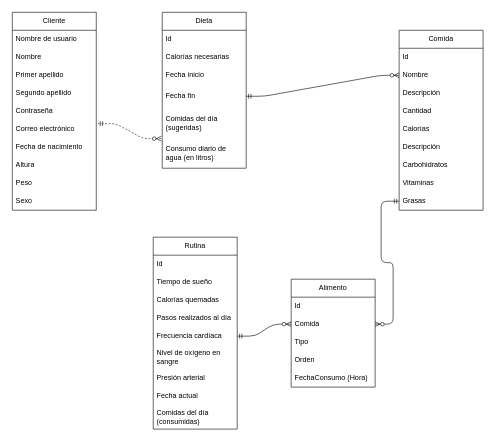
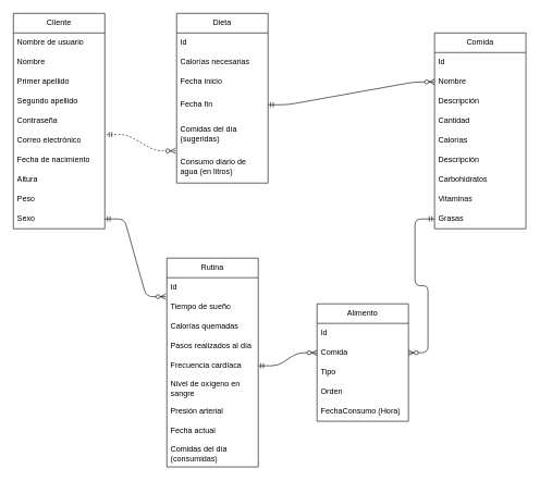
  <mxCell id="0" />
  <mxCell id="1" parent="0" />
  <mxCell id="2" value="Cliente" style="swimlane;fontStyle=0;childLayout=stackLayout;horizontal=1;startSize=30;horizontalStack=0;resizeParent=1;resizeParentMax=0;resizeLast=0;collapsible=1;marginBottom=0;whiteSpace=wrap;html=1;" parent="1" vertex="1"><mxGeometry x="20" y="20" width="140" height="330" as="geometry" /></mxCell>
  <mxCell id="3" value="Nombre de usuario" style="text;strokeColor=none;fillColor=none;align=left;verticalAlign=middle;spacingLeft=4;spacingRight=4;overflow=hidden;points=[[0,0.5],[1,0.5]];portConstraint=eastwest;rotatable=0;whiteSpace=wrap;html=1;" parent="2" vertex="1"><mxGeometry y="30" width="140" height="30" as="geometry" /></mxCell>
  <mxCell id="4" value="Nombre" style="text;strokeColor=none;fillColor=none;align=left;verticalAlign=middle;spacingLeft=4;spacingRight=4;overflow=hidden;points=[[0,0.5],[1,0.5]];portConstraint=eastwest;rotatable=0;whiteSpace=wrap;html=1;" parent="2" vertex="1"><mxGeometry y="60" width="140" height="30" as="geometry" /></mxCell>
  <mxCell id="5" value="Primer apellido" style="text;strokeColor=none;fillColor=none;align=left;verticalAlign=middle;spacingLeft=4;spacingRight=4;overflow=hidden;points=[[0,0.5],[1,0.5]];portConstraint=eastwest;rotatable=0;whiteSpace=wrap;html=1;" parent="2" vertex="1"><mxGeometry y="90" width="140" height="30" as="geometry" /></mxCell>
  <mxCell id="6" value="Segundo apellido" style="text;strokeColor=none;fillColor=none;align=left;verticalAlign=middle;spacingLeft=4;spacingRight=4;overflow=hidden;points=[[0,0.5],[1,0.5]];portConstraint=eastwest;rotatable=0;whiteSpace=wrap;html=1;" parent="2" vertex="1"><mxGeometry y="120" width="140" height="30" as="geometry" /></mxCell>
  <mxCell id="7" value="Contraseña" style="text;strokeColor=none;fillColor=none;align=left;verticalAlign=middle;spacingLeft=4;spacingRight=4;overflow=hidden;points=[[0,0.5],[1,0.5]];portConstraint=eastwest;rotatable=0;whiteSpace=wrap;html=1;" parent="2" vertex="1"><mxGeometry y="150" width="140" height="30" as="geometry" /></mxCell>
  <mxCell id="8" value="Correo electrónico" style="text;strokeColor=none;fillColor=none;align=left;verticalAlign=middle;spacingLeft=4;spacingRight=4;overflow=hidden;points=[[0,0.5],[1,0.5]];portConstraint=eastwest;rotatable=0;whiteSpace=wrap;html=1;" parent="2" vertex="1"><mxGeometry y="180" width="140" height="30" as="geometry" /></mxCell>
  <mxCell id="9" value="Fecha de nacimiento" style="text;strokeColor=none;fillColor=none;align=left;verticalAlign=middle;spacingLeft=4;spacingRight=4;overflow=hidden;points=[[0,0.5],[1,0.5]];portConstraint=eastwest;rotatable=0;whiteSpace=wrap;html=1;" parent="2" vertex="1"><mxGeometry y="210" width="140" height="30" as="geometry" /></mxCell>
  <mxCell id="10" value="Altura" style="text;strokeColor=none;fillColor=none;align=left;verticalAlign=middle;spacingLeft=4;spacingRight=4;overflow=hidden;points=[[0,0.5],[1,0.5]];portConstraint=eastwest;rotatable=0;whiteSpace=wrap;html=1;" parent="2" vertex="1"><mxGeometry y="240" width="140" height="30" as="geometry" /></mxCell>
  <mxCell id="11" value="Peso" style="text;strokeColor=none;fillColor=none;align=left;verticalAlign=middle;spacingLeft=4;spacingRight=4;overflow=hidden;points=[[0,0.5],[1,0.5]];portConstraint=eastwest;rotatable=0;whiteSpace=wrap;html=1;" parent="2" vertex="1"><mxGeometry y="270" width="140" height="30" as="geometry" /></mxCell>
  <mxCell id="12" value="Sexo" style="text;strokeColor=none;fillColor=none;align=left;verticalAlign=middle;spacingLeft=4;spacingRight=4;overflow=hidden;points=[[0,0.5],[1,0.5]];portConstraint=eastwest;rotatable=0;whiteSpace=wrap;html=1;" parent="2" vertex="1"><mxGeometry y="300" width="140" height="30" as="geometry" /></mxCell>
  <mxCell id="13" value="Dieta" style="swimlane;fontStyle=0;childLayout=stackLayout;horizontal=1;startSize=30;horizontalStack=0;resizeParent=1;resizeParentMax=0;resizeLast=0;collapsible=1;marginBottom=0;whiteSpace=wrap;html=1;" parent="1" vertex="1"><mxGeometry x="270" y="20" width="140" height="260" as="geometry" /></mxCell>
  <mxCell id="14" value="Id" style="text;strokeColor=none;fillColor=none;align=left;verticalAlign=middle;spacingLeft=4;spacingRight=4;overflow=hidden;points=[[0,0.5],[1,0.5]];portConstraint=eastwest;rotatable=0;whiteSpace=wrap;html=1;" parent="13" vertex="1"><mxGeometry y="30" width="140" height="30" as="geometry" /></mxCell>
  <mxCell id="15" value="Calorías necesarias" style="text;strokeColor=none;fillColor=none;align=left;verticalAlign=middle;spacingLeft=4;spacingRight=4;overflow=hidden;points=[[0,0.5],[1,0.5]];portConstraint=eastwest;rotatable=0;whiteSpace=wrap;html=1;" parent="13" vertex="1"><mxGeometry y="60" width="140" height="30" as="geometry" /></mxCell>
  <mxCell id="16" value="Fecha inicio" style="text;strokeColor=none;fillColor=none;align=left;verticalAlign=middle;spacingLeft=4;spacingRight=4;overflow=hidden;points=[[0,0.5],[1,0.5]];portConstraint=eastwest;rotatable=0;whiteSpace=wrap;html=1;" parent="13" vertex="1"><mxGeometry y="90" width="140" height="30" as="geometry" /></mxCell>
  <mxCell id="17" value="Fecha fin" style="text;strokeColor=none;fillColor=none;align=left;verticalAlign=middle;spacingLeft=4;spacingRight=4;overflow=hidden;points=[[0,0.5],[1,0.5]];portConstraint=eastwest;rotatable=0;whiteSpace=wrap;html=1;" parent="13" vertex="1"><mxGeometry y="120" width="140" height="40" as="geometry" /></mxCell>
  <mxCell id="18" value="Comidas del día (sugeridas)" style="text;strokeColor=none;fillColor=none;align=left;verticalAlign=middle;spacingLeft=4;spacingRight=4;overflow=hidden;points=[[0,0.5],[1,0.5]];portConstraint=eastwest;rotatable=0;whiteSpace=wrap;html=1;" parent="13" vertex="1"><mxGeometry y="160" width="140" height="50" as="geometry" /></mxCell>
  <mxCell id="19" value="Consumo diario de agua (en litros)" style="text;strokeColor=none;fillColor=none;align=left;verticalAlign=middle;spacingLeft=4;spacingRight=4;overflow=hidden;points=[[0,0.5],[1,0.5]];portConstraint=eastwest;rotatable=0;whiteSpace=wrap;html=1;" parent="13" vertex="1"><mxGeometry y="210" width="140" height="50" as="geometry" /></mxCell>
  <mxCell id="20" value="Rutina" style="swimlane;fontStyle=0;childLayout=stackLayout;horizontal=1;startSize=30;horizontalStack=0;resizeParent=1;resizeParentMax=0;resizeLast=0;collapsible=1;marginBottom=0;whiteSpace=wrap;html=1;" parent="1" vertex="1"><mxGeometry x="255" y="395" width="140" height="320" as="geometry" /></mxCell>
  <mxCell id="21" value="Id" style="text;strokeColor=none;fillColor=none;align=left;verticalAlign=middle;spacingLeft=4;spacingRight=4;overflow=hidden;points=[[0,0.5],[1,0.5]];portConstraint=eastwest;rotatable=0;whiteSpace=wrap;html=1;" parent="20" vertex="1"><mxGeometry y="30" width="140" height="30" as="geometry" /></mxCell>
  <mxCell id="22" value="Tiempo de sueño" style="text;strokeColor=none;fillColor=none;align=left;verticalAlign=middle;spacingLeft=4;spacingRight=4;overflow=hidden;points=[[0,0.5],[1,0.5]];portConstraint=eastwest;rotatable=0;whiteSpace=wrap;html=1;" parent="20" vertex="1"><mxGeometry y="60" width="140" height="30" as="geometry" /></mxCell>
  <mxCell id="23" value="Calorías quemadas" style="text;strokeColor=none;fillColor=none;align=left;verticalAlign=middle;spacingLeft=4;spacingRight=4;overflow=hidden;points=[[0,0.5],[1,0.5]];portConstraint=eastwest;rotatable=0;whiteSpace=wrap;html=1;" parent="20" vertex="1"><mxGeometry y="90" width="140" height="30" as="geometry" /></mxCell>
  <mxCell id="24" value="Pasos realizados al día" style="text;strokeColor=none;fillColor=none;align=left;verticalAlign=middle;spacingLeft=4;spacingRight=4;overflow=hidden;points=[[0,0.5],[1,0.5]];portConstraint=eastwest;rotatable=0;whiteSpace=wrap;html=1;" parent="20" vertex="1"><mxGeometry y="120" width="140" height="30" as="geometry" /></mxCell>
  <mxCell id="25" value="Frecuencia cardíaca" style="text;strokeColor=none;fillColor=none;align=left;verticalAlign=middle;spacingLeft=4;spacingRight=4;overflow=hidden;points=[[0,0.5],[1,0.5]];portConstraint=eastwest;rotatable=0;whiteSpace=wrap;html=1;" parent="20" vertex="1"><mxGeometry y="150" width="140" height="30" as="geometry" /></mxCell>
  <mxCell id="26" value="Nivel de oxígeno en sangre" style="text;strokeColor=none;fillColor=none;align=left;verticalAlign=middle;spacingLeft=4;spacingRight=4;overflow=hidden;points=[[0,0.5],[1,0.5]];portConstraint=eastwest;rotatable=0;whiteSpace=wrap;html=1;" parent="20" vertex="1"><mxGeometry y="180" width="140" height="40" as="geometry" /></mxCell>
  <mxCell id="27" value="Presión arterial" style="text;strokeColor=none;fillColor=none;align=left;verticalAlign=middle;spacingLeft=4;spacingRight=4;overflow=hidden;points=[[0,0.5],[1,0.5]];portConstraint=eastwest;rotatable=0;whiteSpace=wrap;html=1;" parent="20" vertex="1"><mxGeometry y="220" width="140" height="30" as="geometry" /></mxCell>
  <mxCell id="28" value="Fecha actual" style="text;strokeColor=none;fillColor=none;align=left;verticalAlign=middle;spacingLeft=4;spacingRight=4;overflow=hidden;points=[[0,0.5],[1,0.5]];portConstraint=eastwest;rotatable=0;whiteSpace=wrap;html=1;" parent="20" vertex="1"><mxGeometry y="250" width="140" height="30" as="geometry" /></mxCell>
  <mxCell id="29" value="Comidas del día&lt;br&gt;(consumidas)" style="text;strokeColor=none;fillColor=none;align=left;verticalAlign=middle;spacingLeft=4;spacingRight=4;overflow=hidden;points=[[0,0.5],[1,0.5]];portConstraint=eastwest;rotatable=0;whiteSpace=wrap;html=1;" parent="20" vertex="1"><mxGeometry y="280" width="140" height="40" as="geometry" /></mxCell>
+ <mxCell id="30" value="" style="edgeStyle=entityRelationEdgeStyle;fontSize=12;html=1;endArrow=ERzeroToMany;startArrow=ERmandOne;exitX=1;exitY=0.5;exitDx=0;exitDy=0;entryX=-0.011;entryY=-0.033;entryDx=0;entryDy=0;entryPerimeter=0;" parent="1" source="12" target="22" edge="1"><mxGeometry width="100" height="100" relative="1" as="geometry"><mxPoint x="240" y="500" as="sourcePoint" /><mxPoint x="340" y="400" as="targetPoint" /></mxGeometry></mxCell>
  <mxCell id="31" value="" style="edgeStyle=entityRelationEdgeStyle;fontSize=12;html=1;endArrow=ERzeroToMany;startArrow=ERmandOne;exitX=1.019;exitY=0.189;exitDx=0;exitDy=0;entryX=-0.011;entryY=0.014;entryDx=0;entryDy=0;entryPerimeter=0;exitPerimeter=0;dashed=1;" parent="1" source="8" target="19" edge="1"><mxGeometry width="100" height="100" relative="1" as="geometry"><mxPoint x="170" y="345" as="sourcePoint" /><mxPoint x="338.46" y="489.01" as="targetPoint" /></mxGeometry></mxCell>
  <mxCell id="32" value="Comida" style="swimlane;fontStyle=0;childLayout=stackLayout;horizontal=1;startSize=30;horizontalStack=0;resizeParent=1;resizeParentMax=0;resizeLast=0;collapsible=1;marginBottom=0;whiteSpace=wrap;html=1;" parent="1" vertex="1"><mxGeometry x="665" y="50" width="140" height="300" as="geometry" /></mxCell>
  <mxCell id="33" value="Id" style="text;strokeColor=none;fillColor=none;align=left;verticalAlign=middle;spacingLeft=4;spacingRight=4;overflow=hidden;points=[[0,0.5],[1,0.5]];portConstraint=eastwest;rotatable=0;whiteSpace=wrap;html=1;" parent="32" vertex="1"><mxGeometry y="30" width="140" height="30" as="geometry" /></mxCell>
  <mxCell id="34" value="Nombre" style="text;strokeColor=none;fillColor=none;align=left;verticalAlign=middle;spacingLeft=4;spacingRight=4;overflow=hidden;points=[[0,0.5],[1,0.5]];portConstraint=eastwest;rotatable=0;whiteSpace=wrap;html=1;" parent="32" vertex="1"><mxGeometry y="60" width="140" height="30" as="geometry" /></mxCell>
  <mxCell id="35" value="Descripción" style="text;strokeColor=none;fillColor=none;align=left;verticalAlign=middle;spacingLeft=4;spacingRight=4;overflow=hidden;points=[[0,0.5],[1,0.5]];portConstraint=eastwest;rotatable=0;whiteSpace=wrap;html=1;" parent="32" vertex="1"><mxGeometry y="90" width="140" height="30" as="geometry" /></mxCell>
  <mxCell id="36" value="Cantidad" style="text;strokeColor=none;fillColor=none;align=left;verticalAlign=middle;spacingLeft=4;spacingRight=4;overflow=hidden;points=[[0,0.5],[1,0.5]];portConstraint=eastwest;rotatable=0;whiteSpace=wrap;html=1;" parent="32" vertex="1"><mxGeometry y="120" width="140" height="30" as="geometry" /></mxCell>
  <mxCell id="37" value="Calorías" style="text;strokeColor=none;fillColor=none;align=left;verticalAlign=middle;spacingLeft=4;spacingRight=4;overflow=hidden;points=[[0,0.5],[1,0.5]];portConstraint=eastwest;rotatable=0;whiteSpace=wrap;html=1;" parent="32" vertex="1"><mxGeometry y="150" width="140" height="30" as="geometry" /></mxCell>
  <mxCell id="38" value="Descripción" style="text;strokeColor=none;fillColor=none;align=left;verticalAlign=middle;spacingLeft=4;spacingRight=4;overflow=hidden;points=[[0,0.5],[1,0.5]];portConstraint=eastwest;rotatable=0;whiteSpace=wrap;html=1;" parent="32" vertex="1"><mxGeometry y="180" width="140" height="30" as="geometry" /></mxCell>
  <mxCell id="39" value="Carbohidratos" style="text;strokeColor=none;fillColor=none;align=left;verticalAlign=middle;spacingLeft=4;spacingRight=4;overflow=hidden;points=[[0,0.5],[1,0.5]];portConstraint=eastwest;rotatable=0;whiteSpace=wrap;html=1;" parent="32" vertex="1"><mxGeometry y="210" width="140" height="30" as="geometry" /></mxCell>
  <mxCell id="40" value="Vitaminas" style="text;strokeColor=none;fillColor=none;align=left;verticalAlign=middle;spacingLeft=4;spacingRight=4;overflow=hidden;points=[[0,0.5],[1,0.5]];portConstraint=eastwest;rotatable=0;whiteSpace=wrap;html=1;" parent="32" vertex="1"><mxGeometry y="240" width="140" height="30" as="geometry" /></mxCell>
  <mxCell id="41" value="Grasas" style="text;strokeColor=none;fillColor=none;align=left;verticalAlign=middle;spacingLeft=4;spacingRight=4;overflow=hidden;points=[[0,0.5],[1,0.5]];portConstraint=eastwest;rotatable=0;whiteSpace=wrap;html=1;" parent="32" vertex="1"><mxGeometry y="270" width="140" height="30" as="geometry" /></mxCell>
  <mxCell id="42" value="" style="edgeStyle=entityRelationEdgeStyle;fontSize=12;html=1;endArrow=ERzeroToMany;startArrow=ERmandOne;exitX=0;exitY=0.5;exitDx=0;exitDy=0;entryX=1;entryY=0.5;entryDx=0;entryDy=0;" parent="1" source="41" target="46" edge="1"><mxGeometry width="100" height="100" relative="1" as="geometry"><mxPoint x="455" y="455" as="sourcePoint" /><mxPoint x="665" y="525" as="targetPoint" /></mxGeometry></mxCell>
  <mxCell id="43" value="" style="edgeStyle=entityRelationEdgeStyle;fontSize=12;html=1;endArrow=ERzeroToMany;startArrow=ERmandOne;entryX=0;entryY=0.5;entryDx=0;entryDy=0;exitX=1;exitY=0.5;exitDx=0;exitDy=0;" parent="1" source="17" target="34" edge="1"><mxGeometry width="100" height="100" relative="1" as="geometry"><mxPoint x="415" y="390" as="sourcePoint" /><mxPoint x="534.3" y="120.67" as="targetPoint" /></mxGeometry></mxCell>
  <mxCell id="44" value="Alimento" style="swimlane;fontStyle=0;childLayout=stackLayout;horizontal=1;startSize=30;horizontalStack=0;resizeParent=1;resizeParentMax=0;resizeLast=0;collapsible=1;marginBottom=0;whiteSpace=wrap;html=1;" parent="1" vertex="1"><mxGeometry x="485" y="465" width="140" height="180" as="geometry" /></mxCell>
  <mxCell id="45" value="Id" style="text;strokeColor=none;fillColor=none;align=left;verticalAlign=middle;spacingLeft=4;spacingRight=4;overflow=hidden;points=[[0,0.5],[1,0.5]];portConstraint=eastwest;rotatable=0;whiteSpace=wrap;html=1;" parent="44" vertex="1"><mxGeometry y="30" width="140" height="30" as="geometry" /></mxCell>
  <mxCell id="46" value="Comida" style="text;strokeColor=none;fillColor=none;align=left;verticalAlign=middle;spacingLeft=4;spacingRight=4;overflow=hidden;points=[[0,0.5],[1,0.5]];portConstraint=eastwest;rotatable=0;whiteSpace=wrap;html=1;" parent="44" vertex="1"><mxGeometry y="60" width="140" height="30" as="geometry" /></mxCell>
  <mxCell id="47" value="Tipo" style="text;strokeColor=none;fillColor=none;align=left;verticalAlign=middle;spacingLeft=4;spacingRight=4;overflow=hidden;points=[[0,0.5],[1,0.5]];portConstraint=eastwest;rotatable=0;whiteSpace=wrap;html=1;" parent="44" vertex="1"><mxGeometry y="90" width="140" height="30" as="geometry" /></mxCell>
  <mxCell id="48" value="Orden" style="text;strokeColor=none;fillColor=none;align=left;verticalAlign=middle;spacingLeft=4;spacingRight=4;overflow=hidden;points=[[0,0.5],[1,0.5]];portConstraint=eastwest;rotatable=0;whiteSpace=wrap;html=1;" parent="44" vertex="1"><mxGeometry y="120" width="140" height="30" as="geometry" /></mxCell>
  <mxCell id="49" value="FechaConsumo (Hora)" style="text;strokeColor=none;fillColor=none;align=left;verticalAlign=middle;spacingLeft=4;spacingRight=4;overflow=hidden;points=[[0,0.5],[1,0.5]];portConstraint=eastwest;rotatable=0;whiteSpace=wrap;html=1;" vertex="1" parent="44"><mxGeometry y="150" width="140" height="30" as="geometry" /></mxCell>
  <mxCell id="50" value="" style="edgeStyle=entityRelationEdgeStyle;fontSize=12;html=1;endArrow=ERzeroToMany;startArrow=ERmandOne;entryX=0;entryY=0.5;entryDx=0;entryDy=0;exitX=1;exitY=0.5;exitDx=0;exitDy=0;" parent="1" source="25" target="46" edge="1"><mxGeometry width="100" height="100" relative="1" as="geometry"><mxPoint x="605" y="470" as="sourcePoint" /><mxPoint x="625" y="315" as="targetPoint" /></mxGeometry></mxCell>
